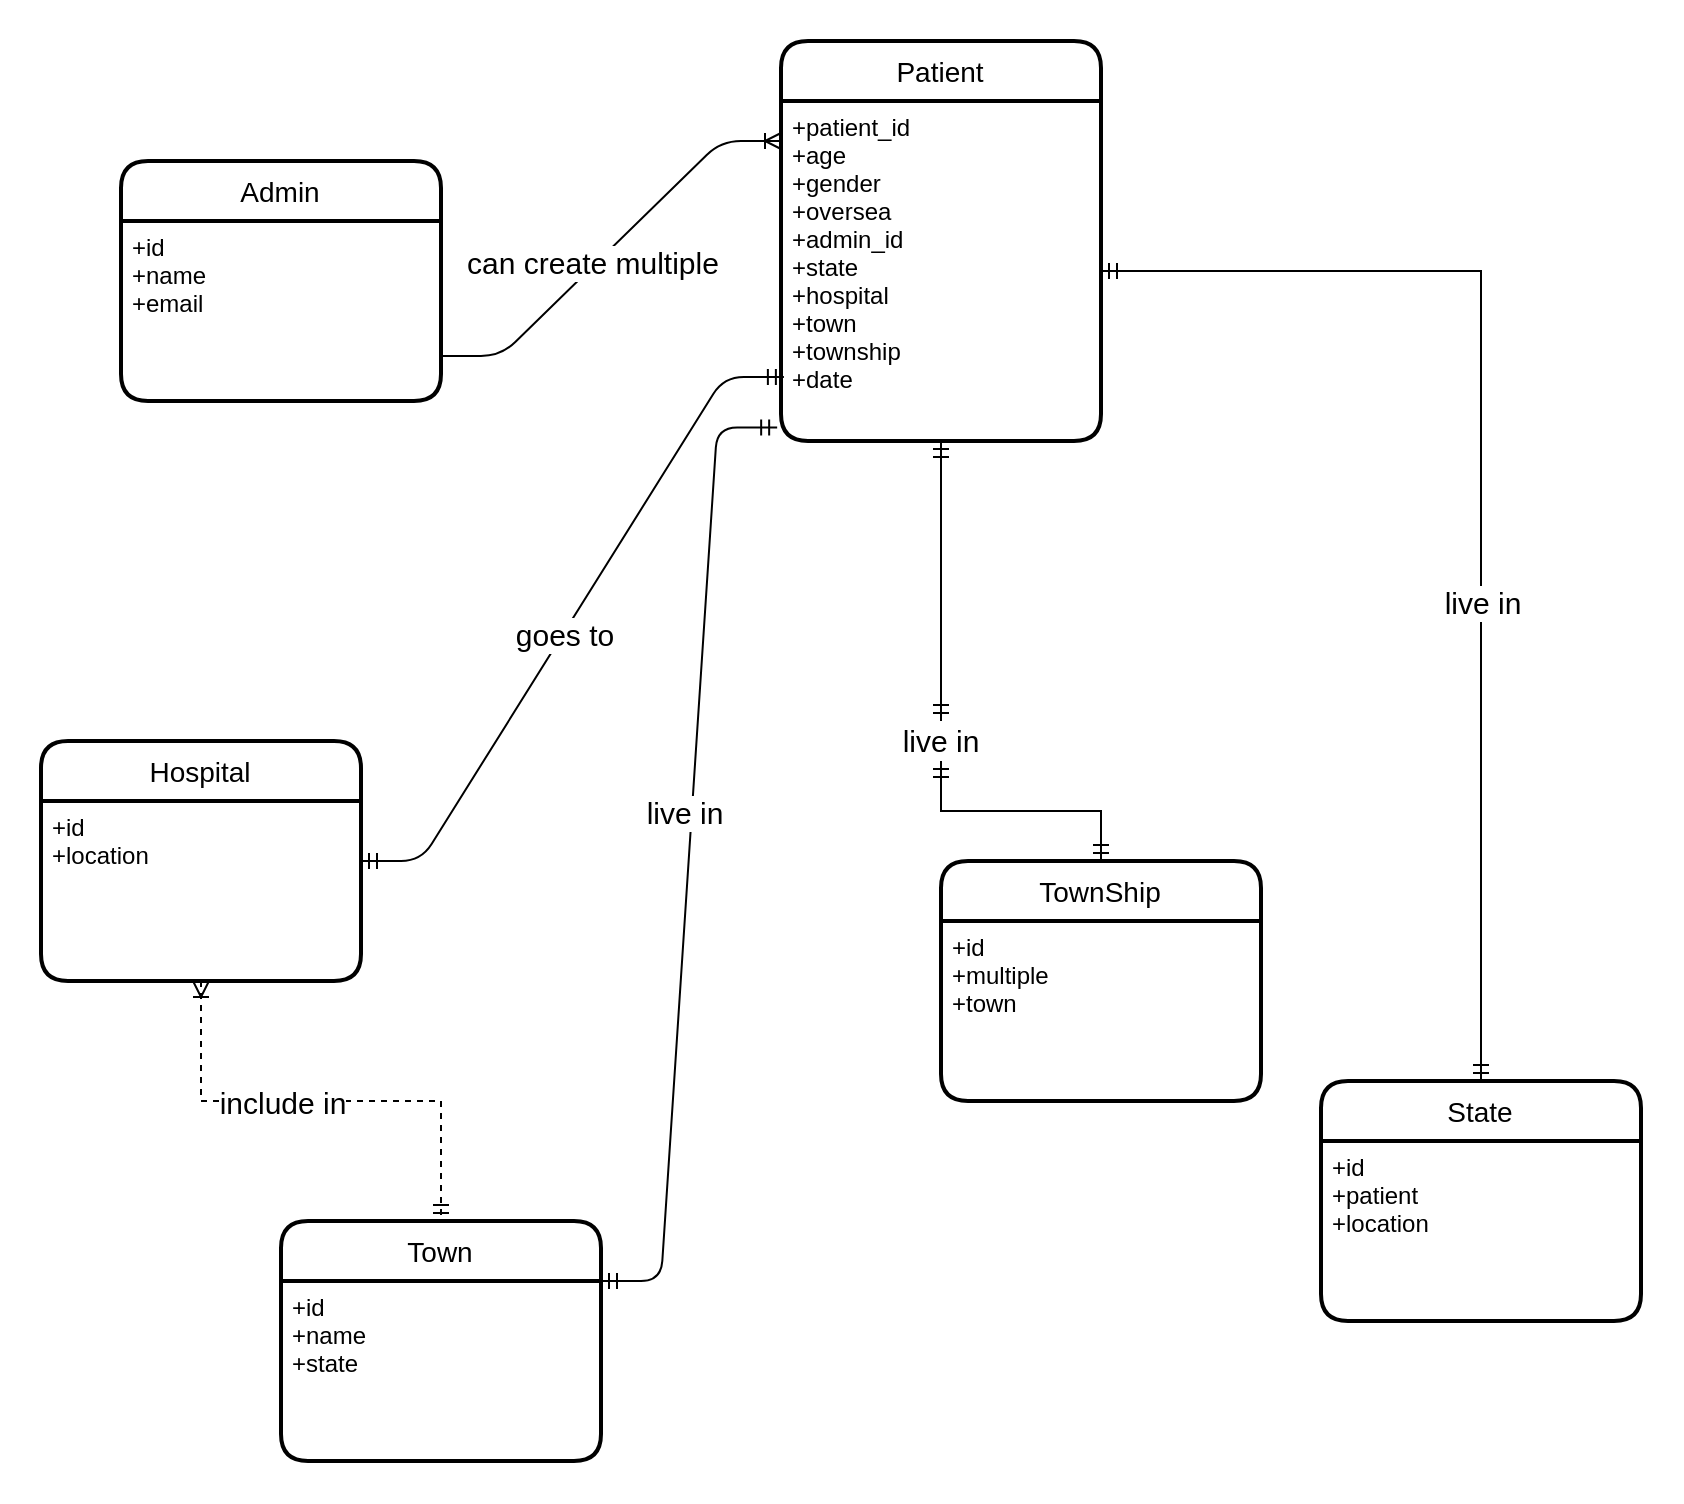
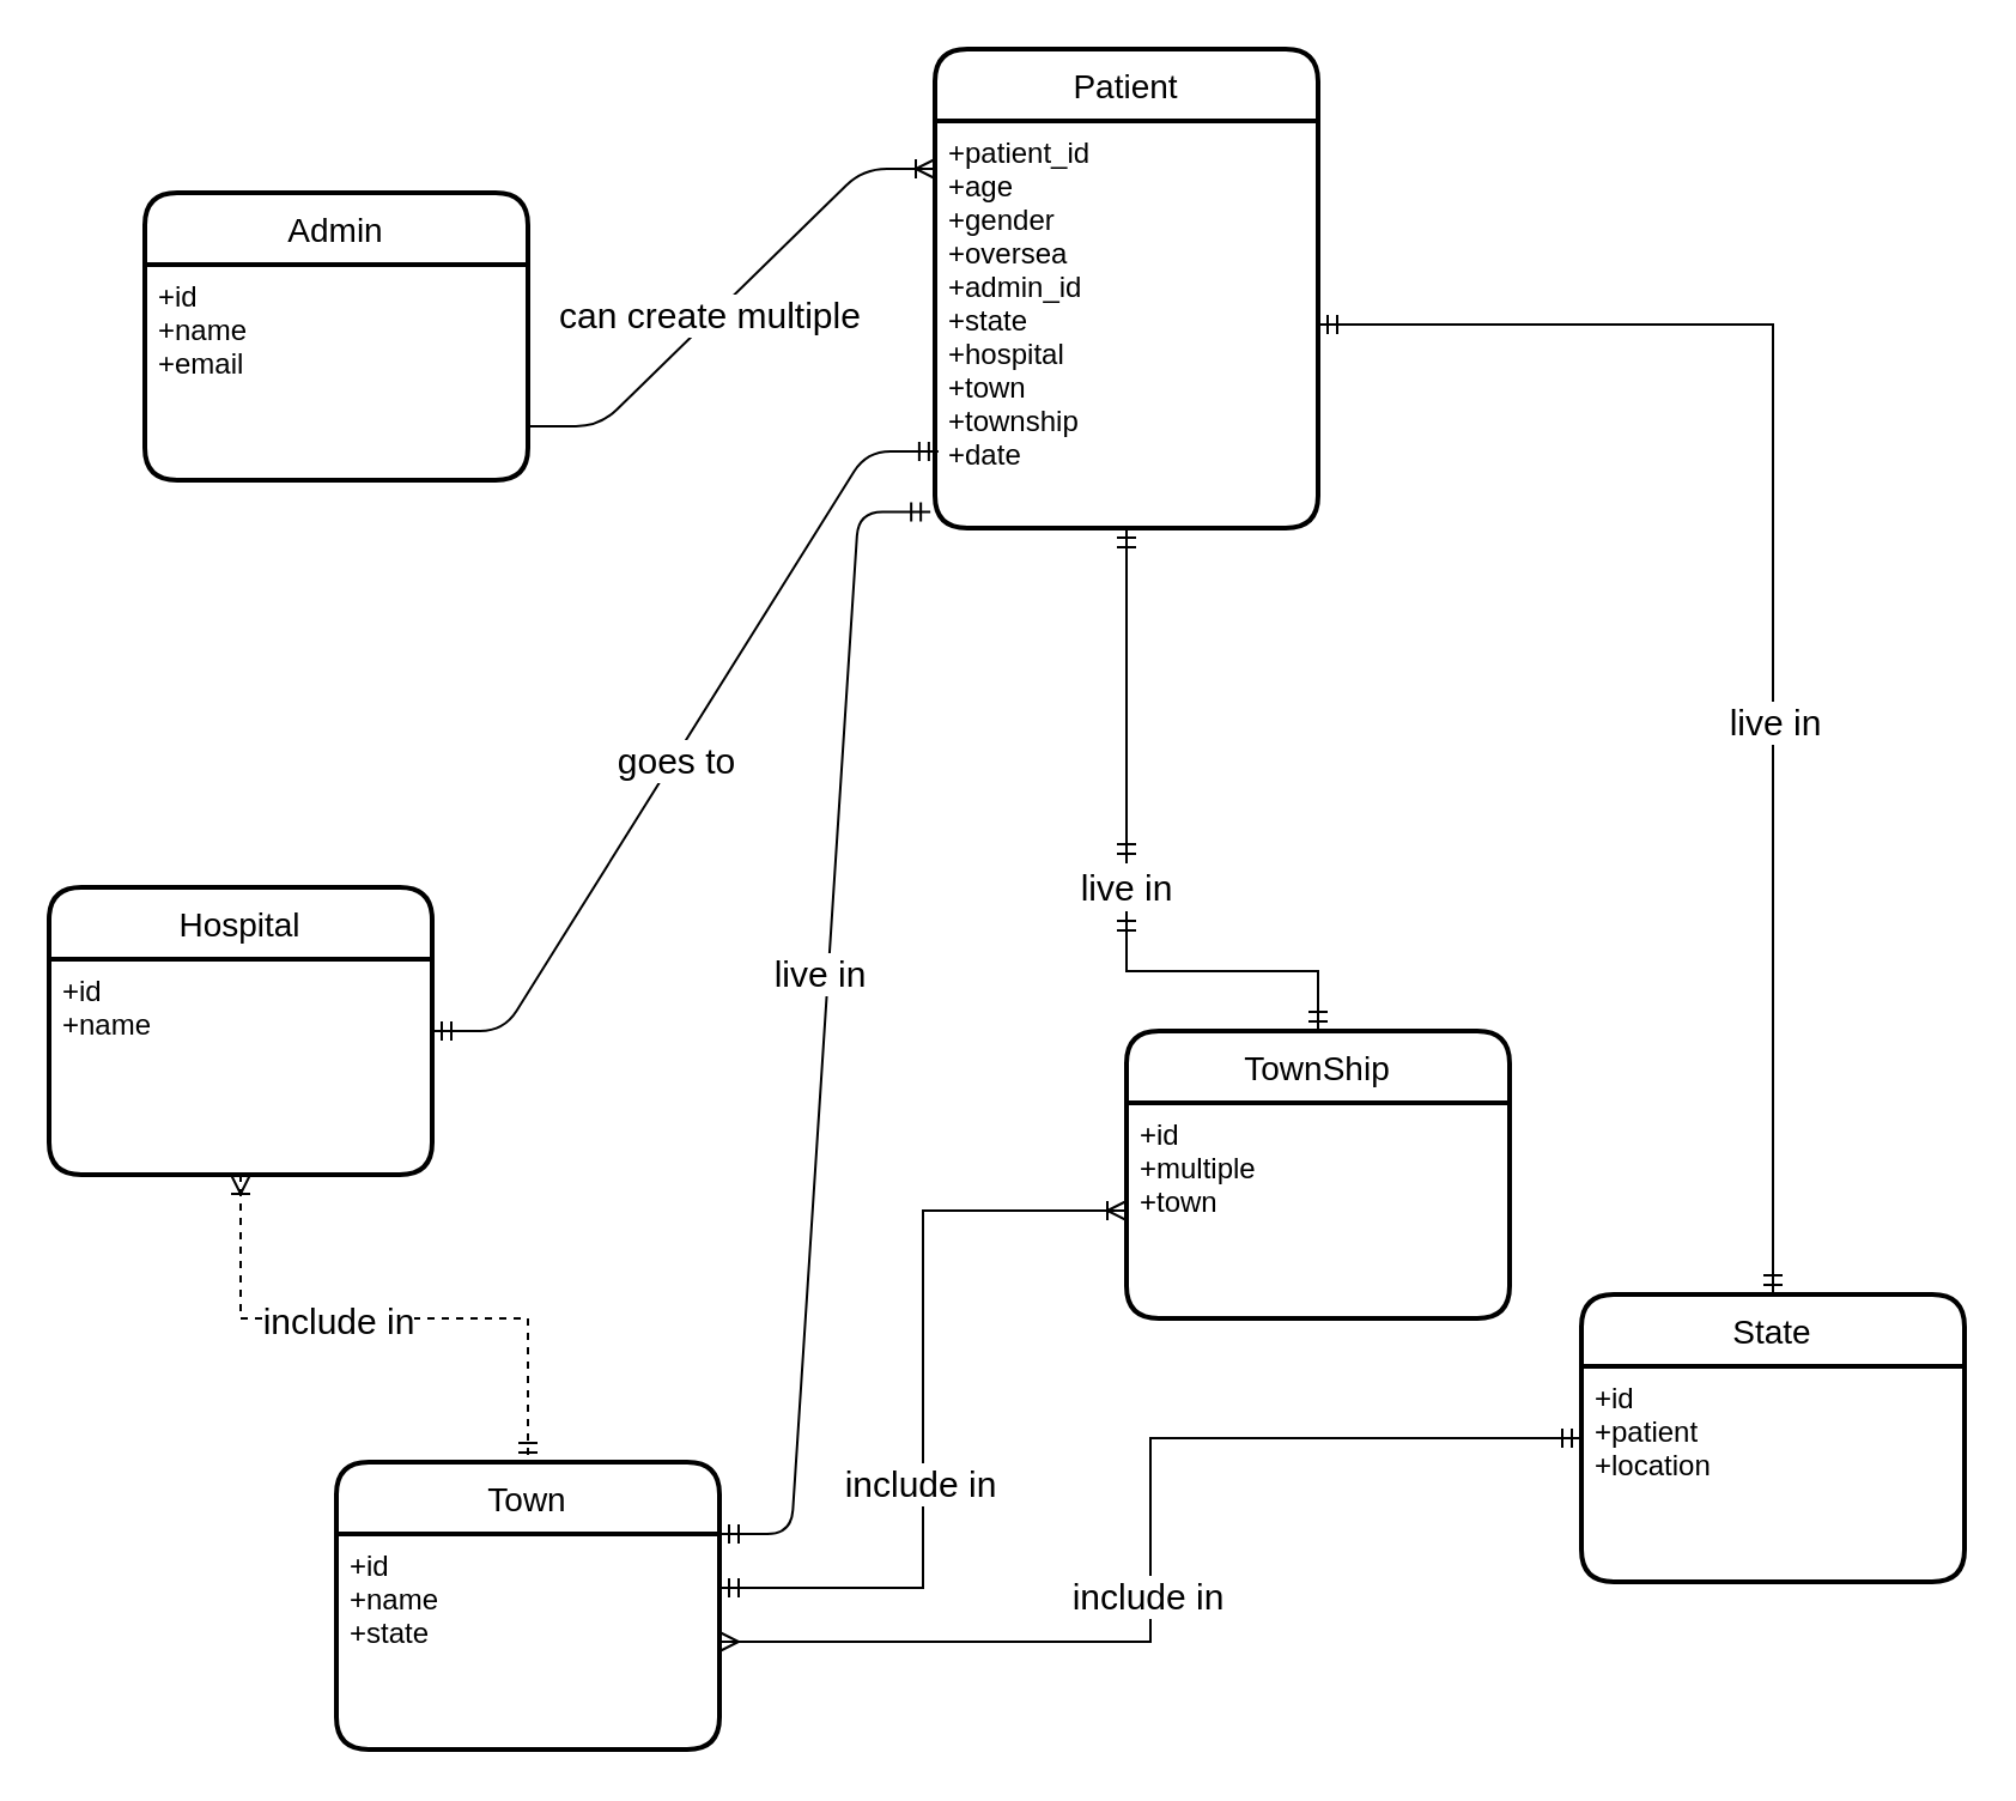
  <mxCell id="0" />
  <mxCell id="1" parent="0" />
  <mxCell id="2" value="" style="edgeStyle=entityRelationEdgeStyle;fontSize=12;html=1;endArrow=ERoneToMany;exitX=1;exitY=0.75;exitDx=0;exitDy=0;entryX=0;entryY=0.25;entryDx=0;entryDy=0;" edge="1" parent="1" source="5" target="6"><mxGeometry width="100" height="100" relative="1" as="geometry"><mxPoint x="200" y="160" as="sourcePoint" /><mxPoint x="300" y="60" as="targetPoint" /></mxGeometry></mxCell>
  <mxCell id="3" value="can create multiple" style="edgeLabel;html=1;align=center;verticalAlign=middle;resizable=0;points=[];fontSize=15;" vertex="1" connectable="0" parent="2"><mxGeometry x="-0.111" y="2" relative="1" as="geometry"><mxPoint as="offset" /></mxGeometry></mxCell>
  <mxCell id="4" value="Admin" style="swimlane;childLayout=stackLayout;horizontal=1;startSize=30;horizontalStack=0;rounded=1;fontSize=14;fontStyle=0;strokeWidth=2;resizeParent=0;resizeLast=1;shadow=0;dashed=0;align=center;" vertex="1" parent="1"><mxGeometry x="60" y="80" width="160" height="120" as="geometry" /></mxCell>
  <mxCell id="5" value="+id&#10;+name&#10;+email" style="align=left;strokeColor=none;fillColor=none;spacingLeft=4;fontSize=12;verticalAlign=top;resizable=0;rotatable=0;part=1;" vertex="1" parent="4"><mxGeometry y="30" width="160" height="90" as="geometry" /></mxCell>
  <mxCell id="6" value="Patient" style="swimlane;childLayout=stackLayout;horizontal=1;startSize=30;horizontalStack=0;rounded=1;fontSize=14;fontStyle=0;strokeWidth=2;resizeParent=0;resizeLast=1;shadow=0;dashed=0;align=center;" vertex="1" parent="1"><mxGeometry x="390" y="20" width="160" height="200" as="geometry" /></mxCell>
  <mxCell id="7" value="+patient_id&#10;+age&#10;+gender&#10;+oversea&#10;+admin_id&#10;+state&#10;+hospital&#10;+town&#10;+township&#10;+date&#10;" style="align=left;strokeColor=none;fillColor=none;spacingLeft=4;fontSize=12;verticalAlign=top;resizable=0;rotatable=0;part=1;" vertex="1" parent="6"><mxGeometry y="30" width="160" height="170" as="geometry" /></mxCell>
  <mxCell id="8" style="edgeStyle=orthogonalEdgeStyle;rounded=0;orthogonalLoop=1;jettySize=auto;html=1;startArrow=ERoneToMany;startFill=0;endArrow=ERmandOne;endFill=0;fontSize=15;dashed=1;" edge="1" parent="1" source="10" target="29"><mxGeometry relative="1" as="geometry" /></mxCell>
  <mxCell id="9" value="include in" style="edgeLabel;html=1;align=center;verticalAlign=middle;resizable=0;points=[];fontSize=15;" vertex="1" connectable="0" parent="8"><mxGeometry x="-0.167" relative="1" as="geometry"><mxPoint as="offset" /></mxGeometry></mxCell>
  <mxCell id="10" value="Hospital" style="swimlane;childLayout=stackLayout;horizontal=1;startSize=30;horizontalStack=0;rounded=1;fontSize=14;fontStyle=0;strokeWidth=2;resizeParent=0;resizeLast=1;shadow=0;dashed=0;align=center;" vertex="1" parent="1"><mxGeometry x="20" y="370" width="160" height="120" as="geometry" /></mxCell>
- <mxCell id="11" value="+id&#10;+location&#10;" style="align=left;strokeColor=none;fillColor=none;spacingLeft=4;fontSize=12;verticalAlign=top;resizable=0;rotatable=0;part=1;" vertex="1" parent="10"><mxGeometry y="30" width="160" height="90" as="geometry" /></mxCell>
+ <mxCell id="11" value="+id&#10;+name&#10;" style="align=left;strokeColor=none;fillColor=none;spacingLeft=4;fontSize=12;verticalAlign=top;resizable=0;rotatable=0;part=1;" vertex="1" parent="10"><mxGeometry y="30" width="160" height="90" as="geometry" /></mxCell>
  <mxCell id="12" value="" style="edgeStyle=entityRelationEdgeStyle;fontSize=12;html=1;endArrow=ERmandOne;startArrow=ERmandOne;exitX=1;exitY=0.333;exitDx=0;exitDy=0;exitPerimeter=0;entryX=0.009;entryY=0.812;entryDx=0;entryDy=0;entryPerimeter=0;" edge="1" parent="1" source="11" target="7"><mxGeometry width="100" height="100" relative="1" as="geometry"><mxPoint x="230" y="430" as="sourcePoint" /><mxPoint x="330" y="330" as="targetPoint" /></mxGeometry></mxCell>
  <mxCell id="13" value="goes to" style="edgeLabel;html=1;align=center;verticalAlign=middle;resizable=0;points=[];fontSize=15;" vertex="1" connectable="0" parent="12"><mxGeometry x="-0.051" relative="1" as="geometry"><mxPoint as="offset" /></mxGeometry></mxCell>
  <mxCell id="14" value="" style="edgeStyle=entityRelationEdgeStyle;fontSize=12;html=1;endArrow=ERmandOne;startArrow=ERmandOne;exitX=1;exitY=0.25;exitDx=0;exitDy=0;entryX=-0.012;entryY=0.96;entryDx=0;entryDy=0;entryPerimeter=0;" edge="1" parent="1" source="29" target="7"><mxGeometry width="100" height="100" relative="1" as="geometry"><mxPoint x="290" y="510" as="sourcePoint" /><mxPoint x="390" y="410" as="targetPoint" /></mxGeometry></mxCell>
  <mxCell id="15" value="live in" style="edgeLabel;html=1;align=center;verticalAlign=middle;resizable=0;points=[];fontSize=15;" vertex="1" connectable="0" parent="14"><mxGeometry x="0.087" y="4" relative="1" as="geometry"><mxPoint as="offset" /></mxGeometry></mxCell>
  <mxCell id="16" style="edgeStyle=orthogonalEdgeStyle;rounded=0;orthogonalLoop=1;jettySize=auto;html=1;fontSize=15;endArrow=ERmandOne;endFill=0;startArrow=ERmandOne;startFill=0;" edge="1" parent="1" source="17" target="27"><mxGeometry relative="1" as="geometry" /></mxCell>
  <mxCell id="17" value="live in" style="text;html=1;align=center;verticalAlign=middle;resizable=0;points=[];autosize=1;fontSize=15;" vertex="1" parent="1"><mxGeometry x="445" y="360" width="50" height="20" as="geometry" /></mxCell>
  <mxCell id="18" style="edgeStyle=orthogonalEdgeStyle;rounded=0;orthogonalLoop=1;jettySize=auto;html=1;fontSize=15;endArrow=ERmandOne;endFill=0;startArrow=ERmandOne;startFill=0;" edge="1" parent="1" source="7" target="17"><mxGeometry relative="1" as="geometry"><mxPoint x="470" y="220" as="sourcePoint" /><mxPoint x="510" y="550" as="targetPoint" /></mxGeometry></mxCell>
  <mxCell id="19" style="edgeStyle=orthogonalEdgeStyle;rounded=0;orthogonalLoop=1;jettySize=auto;html=1;entryX=0.5;entryY=0;entryDx=0;entryDy=0;startArrow=ERmandOne;startFill=0;endArrow=ERmandOne;endFill=0;fontSize=15;" edge="1" parent="1" source="7" target="23"><mxGeometry relative="1" as="geometry" /></mxCell>
  <mxCell id="20" value="live in&lt;br&gt;" style="edgeLabel;html=1;align=center;verticalAlign=middle;resizable=0;points=[];fontSize=15;" vertex="1" connectable="0" parent="19"><mxGeometry x="0.194" relative="1" as="geometry"><mxPoint as="offset" /></mxGeometry></mxCell>
+ <mxCell id="21" style="edgeStyle=orthogonalEdgeStyle;rounded=0;orthogonalLoop=1;jettySize=auto;html=1;entryX=1;entryY=0.5;entryDx=0;entryDy=0;startArrow=ERmandOne;startFill=0;endArrow=ERmany;endFill=0;fontSize=15;" edge="1" parent="1" source="23" target="30"><mxGeometry relative="1" as="geometry" /></mxCell>
+ <mxCell id="22" value="include in" style="edgeLabel;html=1;align=center;verticalAlign=middle;resizable=0;points=[];fontSize=15;" vertex="1" connectable="0" parent="21"><mxGeometry x="0.099" y="-2" relative="1" as="geometry"><mxPoint as="offset" /></mxGeometry></mxCell>
  <mxCell id="23" value="State" style="swimlane;childLayout=stackLayout;horizontal=1;startSize=30;horizontalStack=0;rounded=1;fontSize=14;fontStyle=0;strokeWidth=2;resizeParent=0;resizeLast=1;shadow=0;dashed=0;align=center;" vertex="1" parent="1"><mxGeometry x="660" y="540" width="160" height="120" as="geometry" /></mxCell>
  <mxCell id="24" value="+id&#10;+patient&#10;+location" style="align=left;strokeColor=none;fillColor=none;spacingLeft=4;fontSize=12;verticalAlign=top;resizable=0;rotatable=0;part=1;" vertex="1" parent="23"><mxGeometry y="30" width="160" height="90" as="geometry" /></mxCell>
+ <mxCell id="25" style="edgeStyle=orthogonalEdgeStyle;rounded=0;orthogonalLoop=1;jettySize=auto;html=1;entryX=1;entryY=0.25;entryDx=0;entryDy=0;startArrow=ERoneToMany;startFill=0;endArrow=ERmandOne;endFill=0;fontSize=15;" edge="1" parent="1" source="28" target="30"><mxGeometry relative="1" as="geometry" /></mxCell>
+ <mxCell id="26" value="include in" style="edgeLabel;html=1;align=center;verticalAlign=middle;resizable=0;points=[];fontSize=15;" vertex="1" connectable="0" parent="25"><mxGeometry x="0.209" y="-2" relative="1" as="geometry"><mxPoint as="offset" /></mxGeometry></mxCell>
  <mxCell id="27" value="TownShip" style="swimlane;childLayout=stackLayout;horizontal=1;startSize=30;horizontalStack=0;rounded=1;fontSize=14;fontStyle=0;strokeWidth=2;resizeParent=0;resizeLast=1;shadow=0;dashed=0;align=center;" vertex="1" parent="1"><mxGeometry x="470" y="430" width="160" height="120" as="geometry" /></mxCell>
  <mxCell id="28" value="+id&#10;+multiple&#10;+town" style="align=left;strokeColor=none;fillColor=none;spacingLeft=4;fontSize=12;verticalAlign=top;resizable=0;rotatable=0;part=1;" vertex="1" parent="27"><mxGeometry y="30" width="160" height="90" as="geometry" /></mxCell>
  <mxCell id="29" value="Town" style="swimlane;childLayout=stackLayout;horizontal=1;startSize=30;horizontalStack=0;rounded=1;fontSize=14;fontStyle=0;strokeWidth=2;resizeParent=0;resizeLast=1;shadow=0;dashed=0;align=center;" vertex="1" parent="1"><mxGeometry x="140" y="610" width="160" height="120" as="geometry" /></mxCell>
  <mxCell id="30" value="+id&#10;+name&#10;+state" style="align=left;strokeColor=none;fillColor=none;spacingLeft=4;fontSize=12;verticalAlign=top;resizable=0;rotatable=0;part=1;" vertex="1" parent="29"><mxGeometry y="30" width="160" height="90" as="geometry" /></mxCell>
